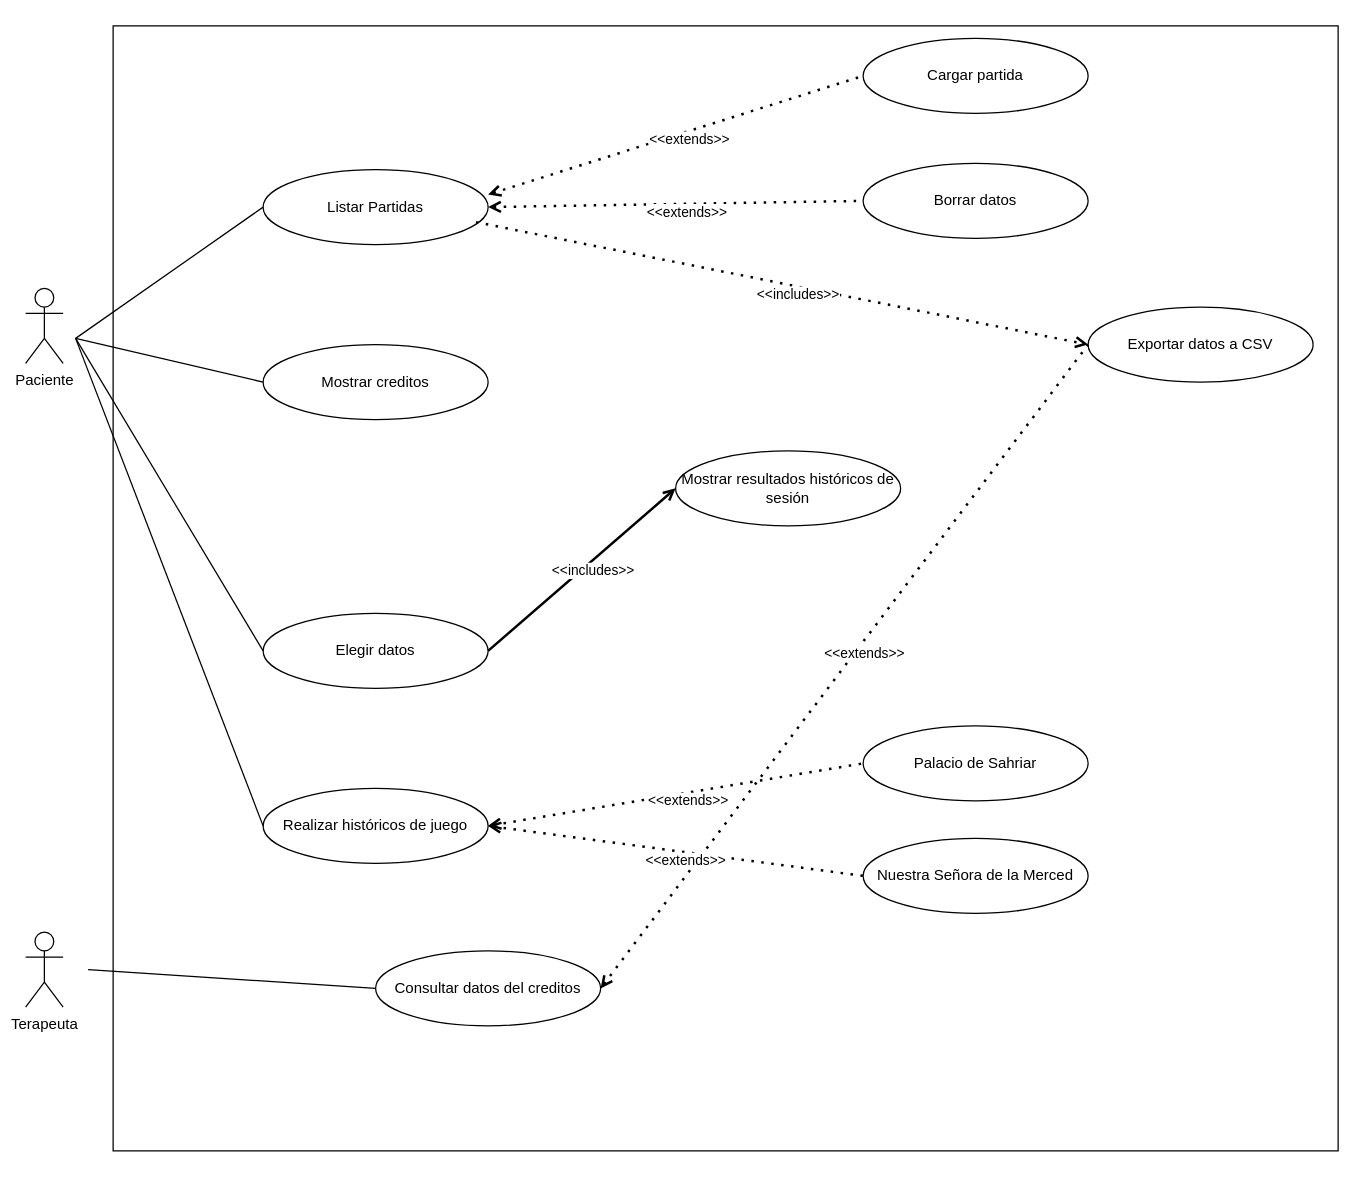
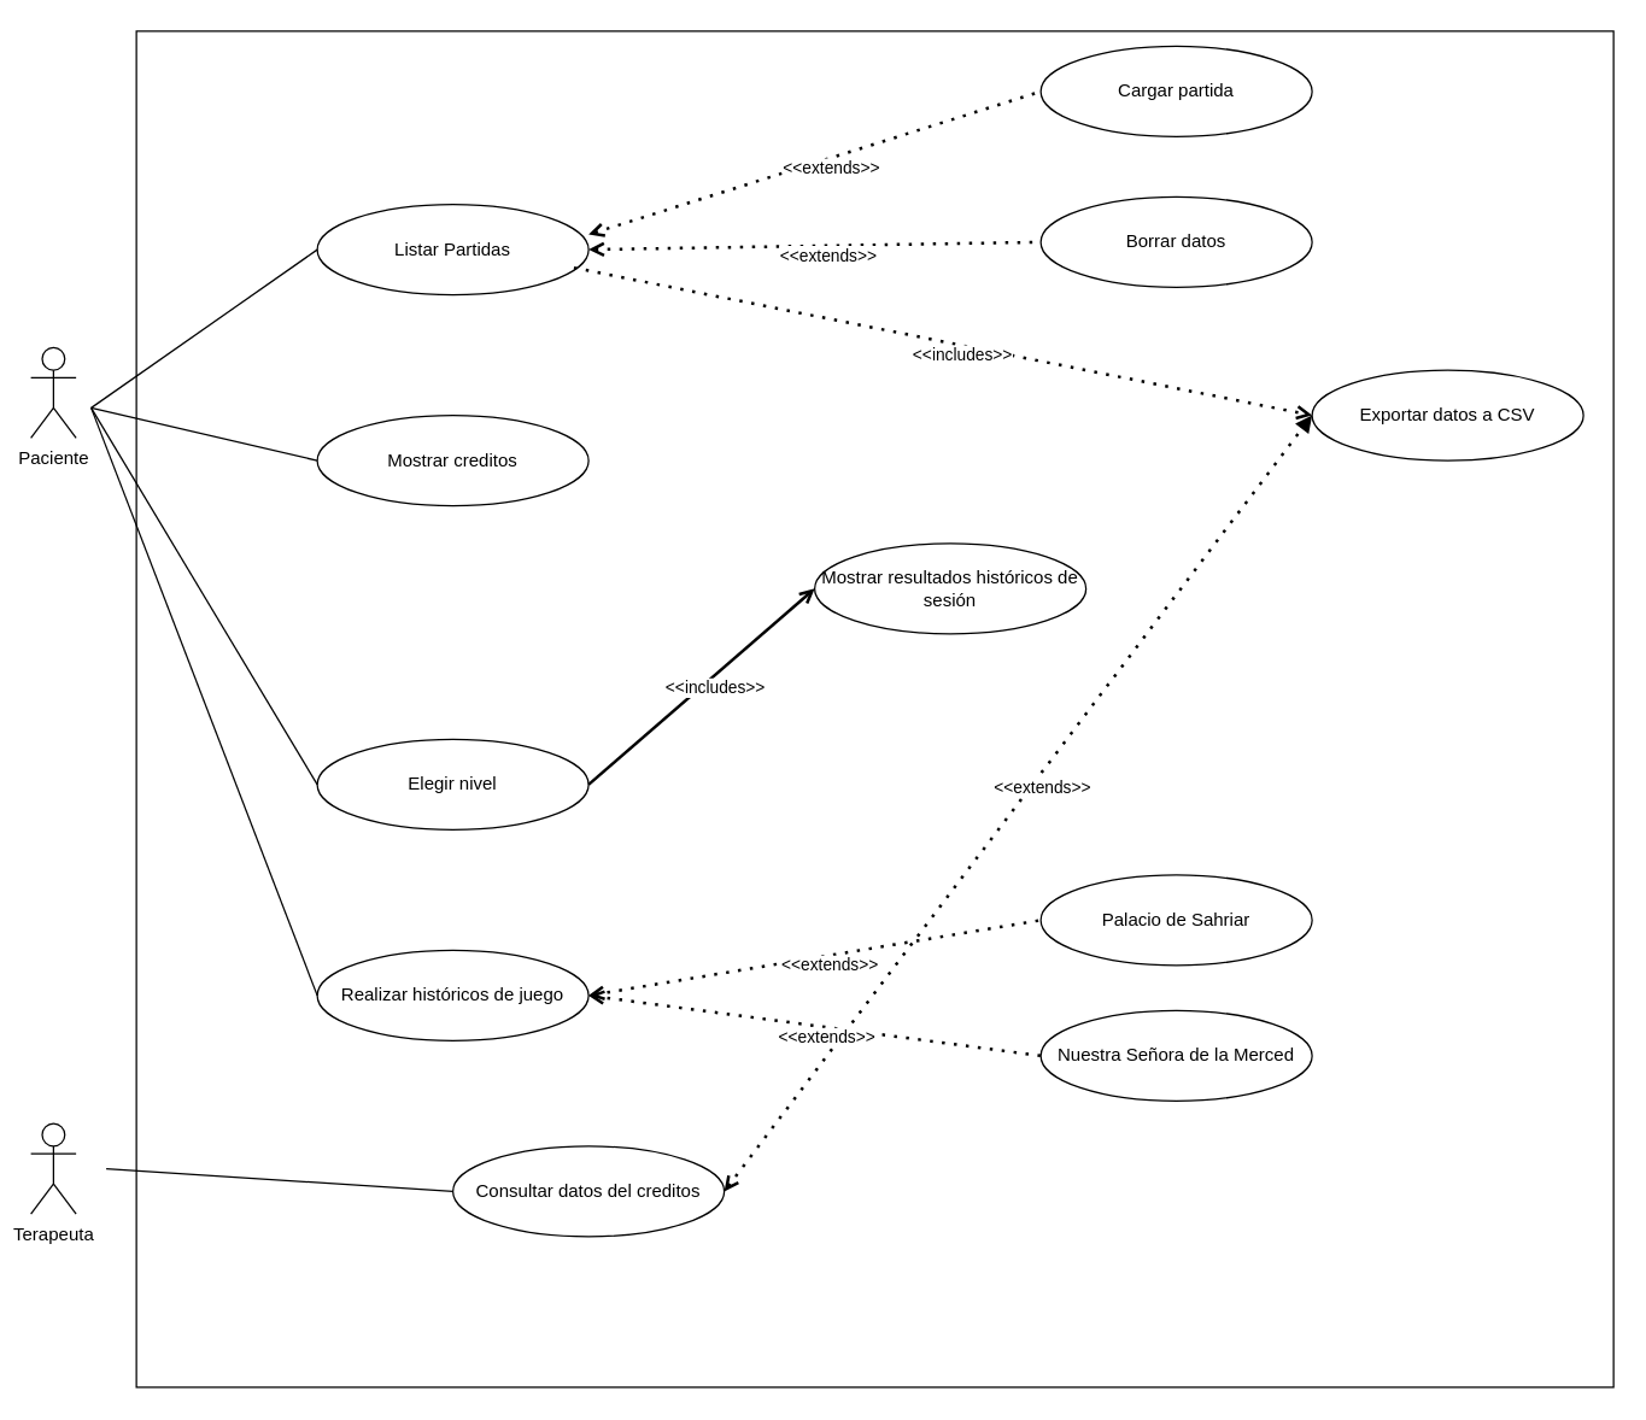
  <mxCell id="0" />
  <mxCell id="1" parent="0" />
  <mxCell id="2" value="" style="html=1;whiteSpace=wrap;fillColor=none;" vertex="1" parent="1"><mxGeometry x="90" y="20" width="980" height="900" as="geometry" /></mxCell>
  <mxCell id="3" value="Paciente" style="shape=umlActor;verticalLabelPosition=bottom;verticalAlign=top;html=1;" vertex="1" parent="1"><mxGeometry x="20" y="230" width="30" height="60" as="geometry" /></mxCell>
  <mxCell id="4" value="Terapeuta" style="shape=umlActor;verticalLabelPosition=bottom;verticalAlign=top;html=1;" vertex="1" parent="1"><mxGeometry x="20" y="745" width="30" height="60" as="geometry" /></mxCell>
  <mxCell id="5" value="Listar Partidas" style="ellipse;whiteSpace=wrap;html=1;fillColor=none;" vertex="1" parent="1"><mxGeometry x="210" y="135" width="180" height="60" as="geometry" /></mxCell>
  <mxCell id="6" value="" style="endArrow=none;html=1;rounded=0;entryX=0;entryY=0.5;entryDx=0;entryDy=0;" edge="1" parent="1" target="5"><mxGeometry width="50" height="50" relative="1" as="geometry"><mxPoint x="60" y="270" as="sourcePoint" /><mxPoint x="110" y="220" as="targetPoint" /></mxGeometry></mxCell>
  <mxCell id="7" value="" style="endArrow=none;dashed=1;html=1;dashPattern=1 3;strokeWidth=2;rounded=0;strokeColor=default;startArrow=open;startFill=0;entryX=0;entryY=0.5;entryDx=0;entryDy=0;" edge="1" parent="1" target="9"><mxGeometry width="50" height="50" relative="1" as="geometry"><mxPoint x="390" y="155" as="sourcePoint" /><mxPoint x="520" y="75" as="targetPoint" /></mxGeometry></mxCell>
  <mxCell id="8" value="&amp;lt;&amp;lt;extends&amp;gt;&amp;gt;" style="edgeLabel;html=1;align=center;verticalAlign=middle;resizable=0;points=[];" vertex="1" connectable="0" parent="7"><mxGeometry x="0.056" y="-6" relative="1" as="geometry"><mxPoint as="offset" /></mxGeometry></mxCell>
  <mxCell id="9" value="Cargar partida" style="ellipse;whiteSpace=wrap;html=1;fillColor=none;" vertex="1" parent="1"><mxGeometry x="690" y="30" width="180" height="60" as="geometry" /></mxCell>
  <mxCell id="10" value="Borrar datos" style="ellipse;whiteSpace=wrap;html=1;fillColor=none;" vertex="1" parent="1"><mxGeometry x="690" y="130" width="180" height="60" as="geometry" /></mxCell>
  <mxCell id="11" value="" style="endArrow=none;dashed=1;html=1;dashPattern=1 3;strokeWidth=2;rounded=0;strokeColor=default;startArrow=open;startFill=0;exitX=1;exitY=0.5;exitDx=0;exitDy=0;entryX=0;entryY=0.5;entryDx=0;entryDy=0;" edge="1" parent="1" source="5" target="10"><mxGeometry width="50" height="50" relative="1" as="geometry"><mxPoint x="440" y="245" as="sourcePoint" /><mxPoint x="570" y="165" as="targetPoint" /></mxGeometry></mxCell>
  <mxCell id="12" value="&amp;lt;&amp;lt;extends&amp;gt;&amp;gt;" style="edgeLabel;html=1;align=center;verticalAlign=middle;resizable=0;points=[];" vertex="1" connectable="0" parent="11"><mxGeometry x="0.056" y="-6" relative="1" as="geometry"><mxPoint as="offset" /></mxGeometry></mxCell>
  <mxCell id="13" value="" style="endArrow=none;html=1;rounded=0;entryX=0;entryY=0.5;entryDx=0;entryDy=0;" edge="1" parent="1" target="14"><mxGeometry width="50" height="50" relative="1" as="geometry"><mxPoint x="60" y="270" as="sourcePoint" /><mxPoint x="240" y="400" as="targetPoint" /></mxGeometry></mxCell>
  <mxCell id="14" value="Mostrar creditos" style="ellipse;whiteSpace=wrap;html=1;fillColor=none;" vertex="1" parent="1"><mxGeometry x="210" y="275" width="180" height="60" as="geometry" /></mxCell>
  <mxCell id="15" value="Mostrar resultados históricos de sesión" style="ellipse;whiteSpace=wrap;html=1;fillColor=none;" vertex="1" parent="1"><mxGeometry x="540" y="360" width="180" height="60" as="geometry" /></mxCell>
- <mxCell id="16" value="Elegir datos" style="ellipse;whiteSpace=wrap;html=1;fillColor=none;" vertex="1" parent="1"><mxGeometry x="210" y="490" width="180" height="60" as="geometry" /></mxCell>
+ <mxCell id="16" value="Elegir nivel" style="ellipse;whiteSpace=wrap;html=1;fillColor=none;" vertex="1" parent="1"><mxGeometry x="210" y="490" width="180" height="60" as="geometry" /></mxCell>
  <mxCell id="17" value="" style="endArrow=none;html=1;rounded=0;entryX=0;entryY=0.5;entryDx=0;entryDy=0;" edge="1" parent="1" target="16"><mxGeometry width="50" height="50" relative="1" as="geometry"><mxPoint x="60" y="270" as="sourcePoint" /><mxPoint x="260" y="430" as="targetPoint" /></mxGeometry></mxCell>
  <mxCell id="18" value="" style="endArrow=open;dashed=0;html=1;dashPattern=1 3;strokeWidth=2;rounded=0;strokeColor=default;startArrow=none;startFill=0;exitX=1;exitY=0.5;exitDx=0;exitDy=0;entryX=0;entryY=0.5;entryDx=0;entryDy=0;endFill=0;" edge="1" parent="1" source="16" target="15"><mxGeometry width="50" height="50" relative="1" as="geometry"><mxPoint x="390" y="455" as="sourcePoint" /><mxPoint x="530" y="375" as="targetPoint" /></mxGeometry></mxCell>
  <mxCell id="19" value="&amp;lt;&amp;lt;includes&amp;gt;&amp;gt;" style="edgeLabel;html=1;align=center;verticalAlign=middle;resizable=0;points=[];" vertex="1" connectable="0" parent="18"><mxGeometry x="0.056" y="-6" relative="1" as="geometry"><mxPoint as="offset" /></mxGeometry></mxCell>
  <mxCell id="20" value="Exportar datos a CSV" style="ellipse;whiteSpace=wrap;html=1;fillColor=none;" vertex="1" parent="1"><mxGeometry x="870" y="245" width="180" height="60" as="geometry" /></mxCell>
  <mxCell id="21" value="" style="endArrow=none;html=1;rounded=0;entryX=0;entryY=0.5;entryDx=0;entryDy=0;" edge="1" parent="1" target="22"><mxGeometry width="50" height="50" relative="1" as="geometry"><mxPoint x="70" y="775" as="sourcePoint" /><mxPoint x="300" y="735" as="targetPoint" /></mxGeometry></mxCell>
  <mxCell id="22" value="Consultar datos del creditos" style="ellipse;whiteSpace=wrap;html=1;fillColor=none;" vertex="1" parent="1"><mxGeometry x="300" y="760" width="180" height="60" as="geometry" /></mxCell>
- <mxCell id="23" value="" style="endArrow=none;dashed=1;html=1;dashPattern=1 3;strokeWidth=2;rounded=0;strokeColor=default;startArrow=open;startFill=0;exitX=1;exitY=0.5;exitDx=0;exitDy=0;entryX=0;entryY=0.5;entryDx=0;entryDy=0;" edge="1" parent="1" source="22" target="20"><mxGeometry width="50" height="50" relative="1" as="geometry"><mxPoint x="510" y="605" as="sourcePoint" /><mxPoint x="650" y="655" as="targetPoint" /></mxGeometry></mxCell>
+ <mxCell id="23" value="" style="endArrow=block;dashed=1;html=1;dashPattern=1 3;strokeWidth=2;rounded=0;strokeColor=default;startArrow=open;startFill=0;exitX=1;exitY=0.5;exitDx=0;exitDy=0;entryX=0;entryY=0.5;entryDx=0;entryDy=0;" edge="1" parent="1" source="22" target="20"><mxGeometry width="50" height="50" relative="1" as="geometry"><mxPoint x="510" y="605" as="sourcePoint" /><mxPoint x="650" y="655" as="targetPoint" /></mxGeometry></mxCell>
  <mxCell id="24" value="&amp;lt;&amp;lt;extends&amp;gt;&amp;gt;" style="edgeLabel;html=1;align=center;verticalAlign=middle;resizable=0;points=[];" vertex="1" connectable="0" parent="23"><mxGeometry x="0.056" y="-6" relative="1" as="geometry"><mxPoint as="offset" /></mxGeometry></mxCell>
  <mxCell id="25" value="" style="endArrow=open;dashed=1;html=1;dashPattern=1 3;strokeWidth=2;rounded=0;strokeColor=default;startArrow=none;startFill=0;exitX=0.946;exitY=0.7;exitDx=0;exitDy=0;entryX=0;entryY=0.5;entryDx=0;entryDy=0;endFill=0;exitPerimeter=0;" edge="1" parent="1" source="5" target="20"><mxGeometry width="50" height="50" relative="1" as="geometry"><mxPoint x="630" y="165" as="sourcePoint" /><mxPoint x="930" y="160" as="targetPoint" /></mxGeometry></mxCell>
  <mxCell id="26" value="&amp;lt;&amp;lt;includes&amp;gt;&amp;gt;" style="edgeLabel;html=1;align=center;verticalAlign=middle;resizable=0;points=[];" vertex="1" connectable="0" parent="25"><mxGeometry x="0.056" y="-6" relative="1" as="geometry"><mxPoint as="offset" /></mxGeometry></mxCell>
  <mxCell id="27" value="Realizar históricos de juego" style="ellipse;whiteSpace=wrap;html=1;fillColor=none;" vertex="1" parent="1"><mxGeometry x="210" y="630" width="180" height="60" as="geometry" /></mxCell>
  <mxCell id="28" value="" style="endArrow=none;html=1;rounded=0;entryX=0;entryY=0.5;entryDx=0;entryDy=0;" edge="1" parent="1" target="27"><mxGeometry width="50" height="50" relative="1" as="geometry"><mxPoint x="60" y="270" as="sourcePoint" /><mxPoint x="210" y="525" as="targetPoint" /></mxGeometry></mxCell>
  <mxCell id="29" value="" style="endArrow=none;dashed=1;html=1;dashPattern=1 3;strokeWidth=2;rounded=0;strokeColor=default;startArrow=open;startFill=0;exitX=1;exitY=0.5;exitDx=0;exitDy=0;entryX=0;entryY=0.5;entryDx=0;entryDy=0;" edge="1" parent="1" source="27" target="31"><mxGeometry width="50" height="50" relative="1" as="geometry"><mxPoint x="390" y="665" as="sourcePoint" /><mxPoint x="690" y="620" as="targetPoint" /></mxGeometry></mxCell>
  <mxCell id="30" value="&amp;lt;&amp;lt;extends&amp;gt;&amp;gt;" style="edgeLabel;html=1;align=center;verticalAlign=middle;resizable=0;points=[];" vertex="1" connectable="0" parent="29"><mxGeometry x="0.056" y="-6" relative="1" as="geometry"><mxPoint as="offset" /></mxGeometry></mxCell>
  <mxCell id="31" value="Palacio de Sahriar" style="ellipse;whiteSpace=wrap;html=1;fillColor=none;" vertex="1" parent="1"><mxGeometry x="690" y="580" width="180" height="60" as="geometry" /></mxCell>
  <mxCell id="32" value="Nuestra Señora de la Merced" style="ellipse;whiteSpace=wrap;html=1;fillColor=none;" vertex="1" parent="1"><mxGeometry x="690" y="670" width="180" height="60" as="geometry" /></mxCell>
  <mxCell id="33" value="" style="endArrow=none;dashed=1;html=1;dashPattern=1 3;strokeWidth=2;rounded=0;strokeColor=default;startArrow=open;startFill=0;entryX=0;entryY=0.5;entryDx=0;entryDy=0;exitX=1;exitY=0.5;exitDx=0;exitDy=0;" edge="1" parent="1" source="27" target="32"><mxGeometry width="50" height="50" relative="1" as="geometry"><mxPoint x="470" y="700" as="sourcePoint" /><mxPoint x="790" y="640" as="targetPoint" /></mxGeometry></mxCell>
  <mxCell id="34" value="&amp;lt;&amp;lt;extends&amp;gt;&amp;gt;" style="edgeLabel;html=1;align=center;verticalAlign=middle;resizable=0;points=[];" vertex="1" connectable="0" parent="33"><mxGeometry x="0.056" y="-6" relative="1" as="geometry"><mxPoint as="offset" /></mxGeometry></mxCell>
